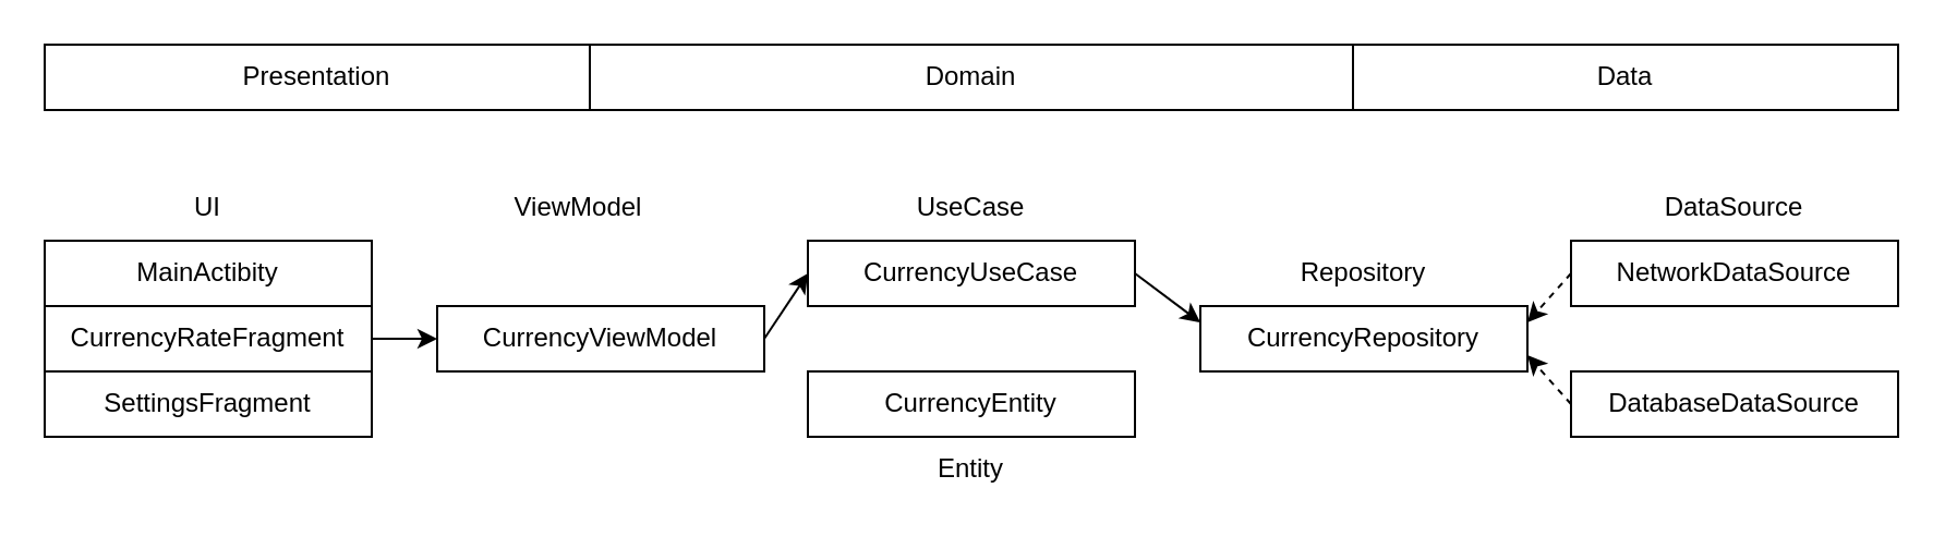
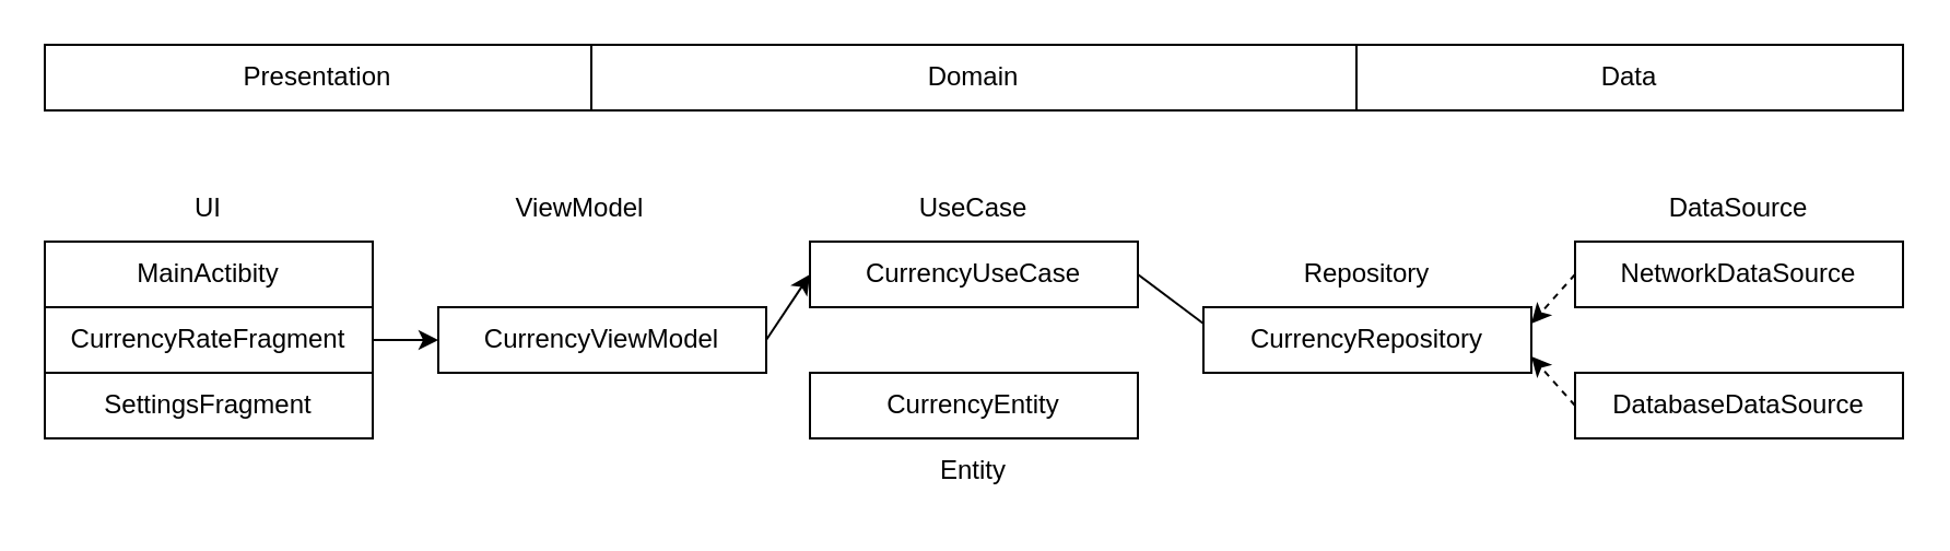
  <mxCell id="0" />
  <mxCell id="1" parent="0" />
  <mxCell id="2" value="Presentation" style="text;html=1;align=center;verticalAlign=middle;whiteSpace=wrap;rounded=0;strokeColor=default;" vertex="1" parent="1"><mxGeometry width="250" height="30" as="geometry" x="20" y="20" /></mxCell>
  <mxCell id="3" value="Domain" style="text;html=1;align=center;verticalAlign=middle;whiteSpace=wrap;rounded=0;strokeColor=default;" vertex="1" parent="1"><mxGeometry x="270" width="350" height="30" as="geometry" y="20" /></mxCell>
  <mxCell id="4" value="Data" style="text;html=1;align=center;verticalAlign=middle;whiteSpace=wrap;rounded=0;strokeColor=default;" vertex="1" parent="1"><mxGeometry x="620" width="250" height="30" as="geometry" y="20" /></mxCell>
  <mxCell id="5" value="MainActibity" style="text;html=1;align=center;verticalAlign=middle;whiteSpace=wrap;rounded=0;strokeColor=default;fillColor=default;" vertex="1" parent="1"><mxGeometry y="110" width="150" height="30" as="geometry" x="20" /></mxCell>
  <mxCell id="6" value="CurrencyRateFragment" style="text;html=1;align=center;verticalAlign=middle;whiteSpace=wrap;rounded=0;strokeColor=default;fillColor=default;" vertex="1" parent="1"><mxGeometry y="140" width="150" height="30" as="geometry" x="20" /></mxCell>
  <mxCell id="7" value="SettingsFragment" style="text;html=1;align=center;verticalAlign=middle;whiteSpace=wrap;rounded=0;strokeColor=default;fillColor=default;" vertex="1" parent="1"><mxGeometry y="170" width="150" height="30" as="geometry" x="20" /></mxCell>
  <mxCell id="8" value="UI" style="text;html=1;align=center;verticalAlign=middle;whiteSpace=wrap;rounded=0;" vertex="1" parent="1"><mxGeometry y="80" width="150" height="30" as="geometry" x="20" /></mxCell>
  <mxCell id="9" value="ViewModel" style="text;html=1;align=center;verticalAlign=middle;whiteSpace=wrap;rounded=0;" vertex="1" parent="1"><mxGeometry x="190" y="80" width="150" height="30" as="geometry" /></mxCell>
  <mxCell id="10" value="CurrencyViewModel" style="text;html=1;align=center;verticalAlign=middle;whiteSpace=wrap;rounded=0;strokeColor=default;fillColor=default;" vertex="1" parent="1"><mxGeometry x="200" y="140" width="150" height="30" as="geometry" /></mxCell>
  <mxCell id="11" value="UseCase" style="text;html=1;align=center;verticalAlign=middle;whiteSpace=wrap;rounded=0;" vertex="1" parent="1"><mxGeometry x="370" y="80" width="150" height="30" as="geometry" /></mxCell>
  <mxCell id="12" value="CurrencyUseCase" style="text;html=1;align=center;verticalAlign=middle;whiteSpace=wrap;rounded=0;strokeColor=default;fillColor=default;" vertex="1" parent="1"><mxGeometry x="370" y="110" width="150" height="30" as="geometry" /></mxCell>
  <mxCell id="13" value="Entity" style="text;html=1;align=center;verticalAlign=middle;whiteSpace=wrap;rounded=0;" vertex="1" parent="1"><mxGeometry x="370" y="200" width="150" height="30" as="geometry" /></mxCell>
  <mxCell id="14" value="CurrencyEntity" style="text;html=1;align=center;verticalAlign=middle;whiteSpace=wrap;rounded=0;strokeColor=default;fillColor=default;" vertex="1" parent="1"><mxGeometry x="370" y="170" width="150" height="30" as="geometry" /></mxCell>
  <mxCell id="15" value="Repository" style="text;html=1;align=center;verticalAlign=middle;whiteSpace=wrap;rounded=0;" vertex="1" parent="1"><mxGeometry x="550" y="110" width="150" height="30" as="geometry" /></mxCell>
  <mxCell id="16" value="CurrencyRepository" style="text;html=1;align=center;verticalAlign=middle;whiteSpace=wrap;rounded=0;strokeColor=default;fillColor=default;" vertex="1" parent="1"><mxGeometry x="550" y="140" width="150" height="30" as="geometry" /></mxCell>
  <mxCell id="17" value="DataSource" style="text;html=1;align=center;verticalAlign=middle;whiteSpace=wrap;rounded=0;" vertex="1" parent="1"><mxGeometry x="720" y="80" width="150" height="30" as="geometry" /></mxCell>
  <mxCell id="18" value="NetworkDataSource" style="text;html=1;align=center;verticalAlign=middle;whiteSpace=wrap;rounded=0;strokeColor=default;fillColor=default;" vertex="1" parent="1"><mxGeometry x="720" y="110" width="150" height="30" as="geometry" /></mxCell>
  <mxCell id="19" value="DatabaseDataSource" style="text;html=1;align=center;verticalAlign=middle;whiteSpace=wrap;rounded=0;strokeColor=default;fillColor=default;" vertex="1" parent="1"><mxGeometry x="720" y="170" width="150" height="30" as="geometry" /></mxCell>
  <mxCell id="20" value="" style="endArrow=classic;html=1;rounded=0;entryX=0;entryY=0.5;entryDx=0;entryDy=0;exitX=1;exitY=0.5;exitDx=0;exitDy=0;" edge="1" parent="1" source="6" target="10"><mxGeometry width="50" height="50" relative="1" as="geometry"><mxPoint x="170" y="150" as="sourcePoint" /><mxPoint x="220" y="100" as="targetPoint" /></mxGeometry></mxCell>
  <mxCell id="21" value="" style="endArrow=classic;html=1;rounded=0;exitX=1;exitY=0.5;exitDx=0;exitDy=0;entryX=0;entryY=0.5;entryDx=0;entryDy=0;" edge="1" parent="1" source="10" target="12"><mxGeometry width="50" height="50" relative="1" as="geometry"><mxPoint x="340" y="150" as="sourcePoint" /><mxPoint x="390" y="100" as="targetPoint" /></mxGeometry></mxCell>
- <mxCell id="22" value="" style="endArrow=classic;html=1;rounded=0;exitX=1;exitY=0.5;exitDx=0;exitDy=0;entryX=0;entryY=0.25;entryDx=0;entryDy=0;" edge="1" parent="1" source="12" target="16"><mxGeometry width="50" height="50" relative="1" as="geometry"><mxPoint x="510" y="230" as="sourcePoint" /><mxPoint x="560" y="180" as="targetPoint" /></mxGeometry></mxCell>
+ <mxCell id="22" value="" style="endArrow=none;html=1;rounded=0;exitX=1;exitY=0.5;exitDx=0;exitDy=0;entryX=0;entryY=0.25;entryDx=0;entryDy=0;" edge="1" parent="1" source="12" target="16"><mxGeometry width="50" height="50" relative="1" as="geometry"><mxPoint x="510" y="230" as="sourcePoint" /><mxPoint x="560" y="180" as="targetPoint" /></mxGeometry></mxCell>
  <mxCell id="23" value="" style="endArrow=classic;html=1;rounded=0;exitX=0;exitY=0.5;exitDx=0;exitDy=0;entryX=1;entryY=0.75;entryDx=0;entryDy=0;dashed=1;" edge="1" parent="1" source="19" target="16"><mxGeometry width="50" height="50" relative="1" as="geometry"><mxPoint x="510" y="230" as="sourcePoint" /><mxPoint x="560" y="180" as="targetPoint" /></mxGeometry></mxCell>
  <mxCell id="24" value="" style="endArrow=classic;html=1;rounded=0;exitX=0;exitY=0.5;exitDx=0;exitDy=0;entryX=1;entryY=0.25;entryDx=0;entryDy=0;dashed=1;" edge="1" parent="1" source="18" target="16"><mxGeometry width="50" height="50" relative="1" as="geometry"><mxPoint x="510" y="230" as="sourcePoint" /><mxPoint x="560" y="180" as="targetPoint" /></mxGeometry></mxCell>
